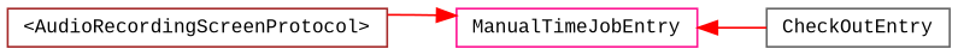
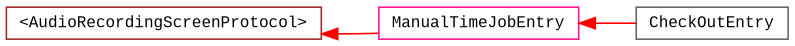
  digraph {
    fontname="Liberation Mono"
    rankdir=LR
    node [fillcolor=white fontname="Liberation Mono" fontsize=10 shape=record style=filled]
    edge [color=red dir=back fontname="Liberation Mono" fontsize=10 labelfontname=Helvetica labelfontsize=10 style=solid]
    n1 [color=brown height=0.2 label="\<AudioRecordingScreenProtocol\>" width=0.4]
    n2 [color=deeppink height=0.2 label=ManualTimeJobEntry width=0.4]
    n3 [color=gray40 height=0.2 label=CheckOutEntry width=0.4]
-   n2 -> n1
+   n1 -> n2
    n2 -> n3
  }
